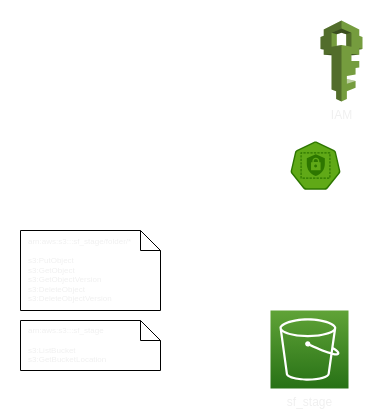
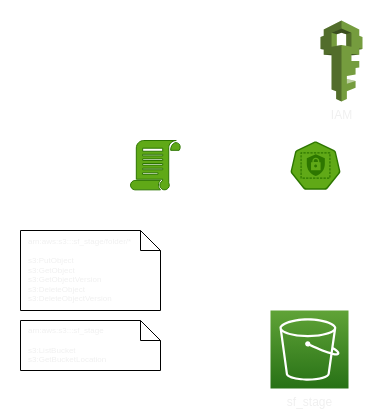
  <mxCell id="0" />
  <mxCell id="1" parent="0" />
  <mxCell id="2" value="sf_stage" style="sketch=0;points=[[0,0,0],[0.25,0,0],[0.5,0,0],[0.75,0,0],[1,0,0],[0,1,0],[0.25,1,0],[0.5,1,0],[0.75,1,0],[1,1,0],[0,0.25,0],[0,0.5,0],[0,0.75,0],[1,0.25,0],[1,0.5,0],[1,0.75,0]];outlineConnect=0;fontColor=#F0F0F0;gradientColor=#60A337;gradientDirection=north;fillColor=#277116;strokeColor=#ffffff;dashed=0;verticalLabelPosition=bottom;verticalAlign=top;align=center;html=1;fontSize=12;fontStyle=0;aspect=fixed;shape=mxgraph.aws4.resourceIcon;resIcon=mxgraph.aws4.s3;" vertex="1" parent="1"><mxGeometry x="270" y="310" width="78" height="78" as="geometry" /></mxCell>
  <mxCell id="3" value="IAM" style="outlineConnect=0;dashed=0;verticalLabelPosition=bottom;verticalAlign=top;align=center;html=1;shape=mxgraph.aws3.iam;fillColor=#759C3E;gradientColor=none;fontColor=#F0F0F0;" vertex="1" parent="1"><mxGeometry x="320" y="20" width="42" height="81" as="geometry" /></mxCell>
+ <mxCell id="4" value="sf_stage_policy" style="sketch=0;pointerEvents=1;shadow=0;dashed=0;html=1;strokeColor=#2D7600;labelPosition=left;verticalLabelPosition=bottom;verticalAlign=top;align=right;fillColor=#60a917;shape=mxgraph.mscae.intune.policy;fontColor=#ffffff;" vertex="1" parent="1"><mxGeometry x="130" y="140" width="50" height="50" as="geometry" /></mxCell>
  <mxCell id="5" value="sf_stage_role" style="sketch=0;html=1;dashed=0;whitespace=wrap;fillColor=#60a917;strokeColor=#2D7600;points=[[0.005,0.63,0],[0.1,0.2,0],[0.9,0.2,0],[0.5,0,0],[0.995,0.63,0],[0.72,0.99,0],[0.5,1,0],[0.28,0.99,0]];shape=mxgraph.kubernetes.icon;prIcon=role;fontColor=#ffffff;labelPosition=center;verticalLabelPosition=bottom;align=center;verticalAlign=top;" vertex="1" parent="1"><mxGeometry x="290" y="140" width="50" height="50" as="geometry" /></mxCell>
  <mxCell id="6" value="&lt;div&gt;arn:aws:s3:::sf_stage/folder/*&lt;br&gt;&lt;/div&gt;&lt;div&gt;&lt;br&gt;&lt;/div&gt;&lt;div style=&quot;font-size: 8px&quot;&gt;s3:PutObject&lt;/div&gt;&lt;div style=&quot;font-size: 8px&quot;&gt;s3:GetObject&lt;/div&gt;&lt;div style=&quot;font-size: 8px&quot;&gt;s3:GetObjectVersion&lt;/div&gt;&lt;div style=&quot;font-size: 8px&quot;&gt;s3:DeleteObject&lt;/div&gt;&lt;div style=&quot;font-size: 8px&quot;&gt;s3:DeleteObjectVersion&lt;/div&gt;" style="shape=note;size=20;whiteSpace=wrap;html=1;fontColor=#F0F0F0;align=left;fontSize=8;spacingLeft=6;" vertex="1" parent="1"><mxGeometry x="20" y="230" width="140" height="80" as="geometry" /></mxCell>
  <mxCell id="7" value="&lt;div&gt;&lt;div&gt;&lt;span&gt;arn:aws:s3:::sf_stage&lt;/span&gt;&lt;/div&gt;&lt;div&gt;&lt;span style=&quot;font-size: 8px&quot;&gt;&lt;br&gt;&lt;/span&gt;&lt;/div&gt;&lt;div&gt;&lt;span style=&quot;font-size: 8px&quot;&gt;s3:ListBucket&lt;/span&gt;&lt;br&gt;&lt;/div&gt;&lt;div style=&quot;font-size: 8px&quot;&gt;s3:GetBucketLocation&lt;/div&gt;&lt;/div&gt;" style="shape=note;size=20;whiteSpace=wrap;html=1;fontColor=#F0F0F0;align=left;fontSize=8;spacingLeft=6;" vertex="1" parent="1"><mxGeometry x="20" y="320" width="140" height="50" as="geometry" /></mxCell>
